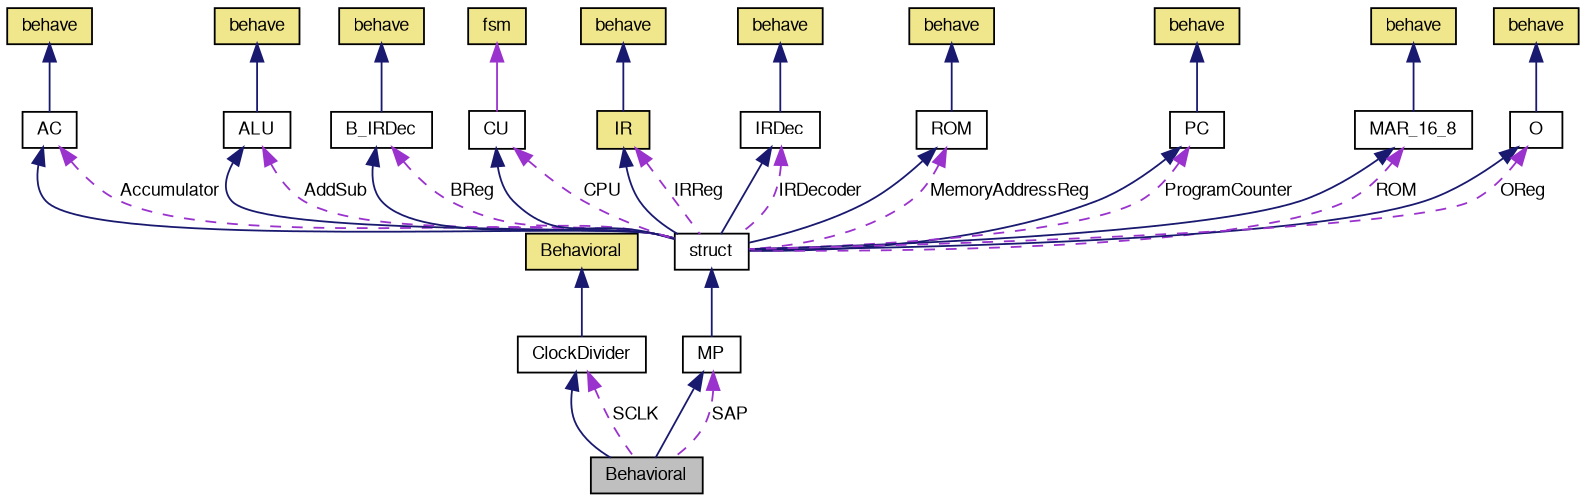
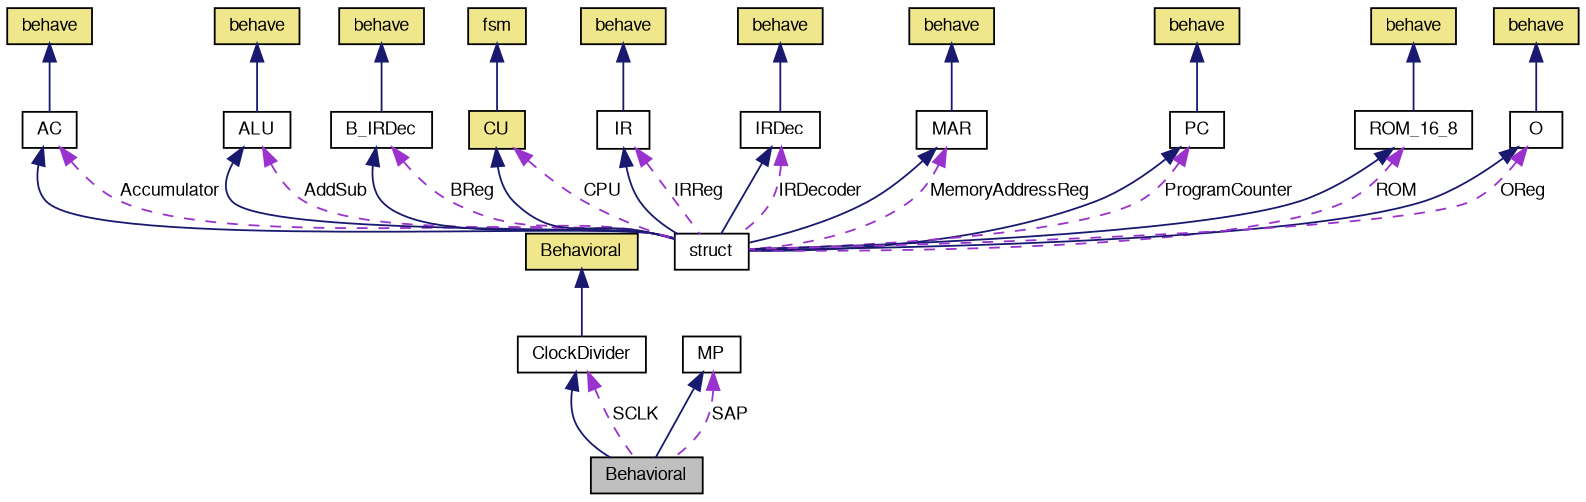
  digraph {
    node [color=black fillcolor=white fontname=FreeSans fontsize=10 shape=record style=filled]
    edge [color=midnightblue dir=back fontname=FreeSans fontsize=10 labelfontname=FreeSans labelfontsize=10 style=solid]
    n1 [fillcolor=grey75 fontcolor=black height=0.2 label=Behavioral width=0.4]
    n2 [height=0.2 label=ClockDivider width=0.4]
    n3 [fillcolor=khaki height=0.2 label=Behavioral width=0.4]
    n4 [height=0.2 label=MP width=0.4]
    n5 [height=0.2 label=struct width=0.4]
    n6 [height=0.2 label=AC width=0.4]
    n7 [fillcolor=khaki height=0.2 label=behave width=0.4]
    n8 [height=0.2 label=ALU width=0.4]
    n9 [fillcolor=khaki height=0.2 label=behave width=0.4]
    n10 [height=0.2 label=B_IRDec width=0.4]
    n11 [fillcolor=khaki height=0.2 label=behave width=0.4]
-   n12 [height=0.2 label=CU width=0.4]
+   n12 [fillcolor=khaki height=0.2 label=CU width=0.4]
    n13 [fillcolor=khaki height=0.2 label=fsm width=0.4]
-   n14 [fillcolor=khaki height=0.2 label=IR width=0.4]
+   n14 [height=0.2 label=IR width=0.4]
    n15 [fillcolor=khaki height=0.2 label=behave width=0.4]
    n16 [height=0.2 label=IRDec width=0.4]
    n17 [fillcolor=khaki height=0.2 label=behave width=0.4]
-   n18 [height=0.2 label=ROM width=0.4]
+   n18 [height=0.2 label=MAR width=0.4]
    n19 [fillcolor=khaki height=0.2 label=behave width=0.4]
    n20 [height=0.2 label=PC width=0.4]
    n21 [fillcolor=khaki height=0.2 label=behave width=0.4]
-   n22 [height=0.2 label=MAR_16_8 width=0.4]
+   n22 [height=0.2 label=ROM_16_8 width=0.4]
    n23 [fillcolor=khaki height=0.2 label=behave width=0.4]
    n24 [height=0.2 label=O width=0.4]
    n25 [fillcolor=khaki height=0.2 label=behave width=0.4]
    n2 -> n1
    n2 -> n1 [color=darkorchid3 label=SCLK style=dashed]
    n3 -> n2
    n4 -> n1
    n4 -> n1 [color=darkorchid3 label=SAP style=dashed]
-   n5 -> n4
    n6 -> n5
    n6 -> n5 [color=darkorchid3 label=Accumulator style=dashed]
    n7 -> n6
    n8 -> n5
    n8 -> n5 [color=darkorchid3 label=AddSub style=dashed]
    n9 -> n8
    n10 -> n5
    n10 -> n5 [color=darkorchid3 label=BReg style=dashed]
    n11 -> n10
    n12 -> n5
    n12 -> n5 [color=darkorchid3 label=CPU style=dashed]
-   n13 -> n12 [color=darkorchid3]
+   n13 -> n12
    n14 -> n5
    n14 -> n5 [color=darkorchid3 label=IRReg style=dashed]
    n15 -> n14
    n16 -> n5
    n16 -> n5 [color=darkorchid3 label=IRDecoder style=dashed]
    n17 -> n16
    n18 -> n5
    n18 -> n5 [color=darkorchid3 label=MemoryAddressReg style=dashed]
    n19 -> n18
    n20 -> n5
    n20 -> n5 [color=darkorchid3 label=ProgramCounter style=dashed]
    n21 -> n20
    n22 -> n5
    n22 -> n5 [color=darkorchid3 label=ROM style=dashed]
    n23 -> n22
    n24 -> n5
    n24 -> n5 [color=darkorchid3 label=OReg style=dashed]
    n25 -> n24
  }
